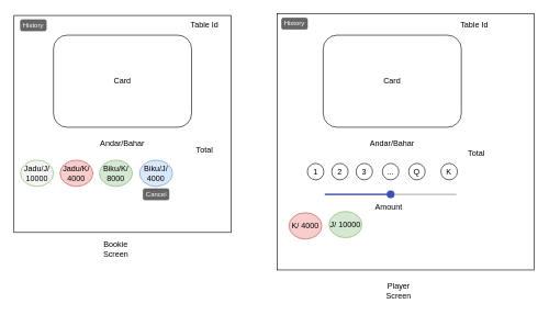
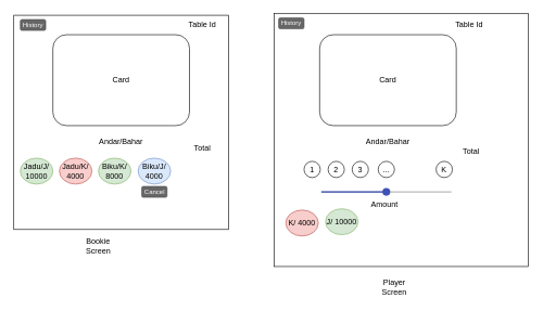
  <mxCell id="0" />
  <mxCell id="1" parent="0" />
  <mxCell id="2" value="" style="whiteSpace=wrap;html=1;aspect=fixed;" vertex="1" parent="1"><mxGeometry x="20" y="23" width="330" height="330" as="geometry" /></mxCell>
  <mxCell id="3" value="Card" style="rounded=1;whiteSpace=wrap;html=1;" vertex="1" parent="1"><mxGeometry x="80" y="53" width="210" height="140" as="geometry" /></mxCell>
  <mxCell id="4" value="Andar/Bahar" style="text;html=1;strokeColor=none;fillColor=none;align=center;verticalAlign=middle;whiteSpace=wrap;rounded=0;" vertex="1" parent="1"><mxGeometry x="155" y="203" width="60" height="30" as="geometry" /></mxCell>
  <mxCell id="5" value="Table Id" style="text;html=1;strokeColor=none;fillColor=none;align=center;verticalAlign=middle;whiteSpace=wrap;rounded=0;" vertex="1" parent="1"><mxGeometry x="280" y="23" width="60" height="30" as="geometry" /></mxCell>
- <mxCell id="6" value="Jadu/J/ 10000" style="ellipse;whiteSpace=wrap;html=1;fillColor=#f5f5f5;strokeColor=#82b366;" vertex="1" parent="1"><mxGeometry x="30" y="243" width="50" height="40" as="geometry" /></mxCell>
+ <mxCell id="6" value="Jadu/J/ 10000" style="ellipse;whiteSpace=wrap;html=1;fillColor=#d5e8d4;strokeColor=#82b366;" vertex="1" parent="1"><mxGeometry x="30" y="243" width="50" height="40" as="geometry" /></mxCell>
  <mxCell id="7" value="Jadu/K/ 4000" style="ellipse;whiteSpace=wrap;html=1;fillColor=#f8cecc;strokeColor=#b85450;" vertex="1" parent="1"><mxGeometry x="90" y="243" width="50" height="40" as="geometry" /></mxCell>
  <mxCell id="8" value="Biku/K/ 8000" style="ellipse;whiteSpace=wrap;html=1;fillColor=#d5e8d4;strokeColor=#82b366;" vertex="1" parent="1"><mxGeometry x="150" y="243" width="50" height="40" as="geometry" /></mxCell>
  <mxCell id="9" value="Total" style="text;html=1;strokeColor=none;fillColor=none;align=center;verticalAlign=middle;whiteSpace=wrap;rounded=0;" vertex="1" parent="1"><mxGeometry x="280" y="213" width="60" height="30" as="geometry" /></mxCell>
- <mxCell id="10" value="Bookie Screen" style="text;html=1;strokeColor=none;fillColor=none;align=center;verticalAlign=middle;whiteSpace=wrap;rounded=0;" vertex="1" parent="1"><mxGeometry x="145" y="363" width="60" height="30" as="geometry" /></mxCell>
+ <mxCell id="10" value="Bookie Screen" style="text;html=1;strokeColor=none;fillColor=none;align=center;verticalAlign=middle;whiteSpace=wrap;rounded=0;" vertex="1" parent="1"><mxGeometry x="120" y="363" width="60" height="30" as="geometry" /></mxCell>
  <mxCell id="11" value="" style="whiteSpace=wrap;html=1;aspect=fixed;" vertex="1" parent="1"><mxGeometry x="420.5" y="20" width="390" height="390" as="geometry" /></mxCell>
  <mxCell id="12" value="Player Screen" style="text;html=1;strokeColor=none;fillColor=none;align=center;verticalAlign=middle;whiteSpace=wrap;rounded=0;" vertex="1" parent="1"><mxGeometry x="575" y="427" width="60" height="30" as="geometry" /></mxCell>
  <mxCell id="13" value="Card" style="rounded=1;whiteSpace=wrap;html=1;" vertex="1" parent="1"><mxGeometry x="490" y="53" width="210" height="140" as="geometry" /></mxCell>
  <mxCell id="14" value="Andar/Bahar" style="text;html=1;strokeColor=none;fillColor=none;align=center;verticalAlign=middle;whiteSpace=wrap;rounded=0;" vertex="1" parent="1"><mxGeometry x="565" y="203" width="60" height="30" as="geometry" /></mxCell>
  <mxCell id="15" value="Table Id" style="text;html=1;strokeColor=none;fillColor=none;align=center;verticalAlign=middle;whiteSpace=wrap;rounded=0;" vertex="1" parent="1"><mxGeometry x="690" y="23" width="60" height="30" as="geometry" /></mxCell>
  <mxCell id="16" value="1" style="ellipse;whiteSpace=wrap;html=1;aspect=fixed;" vertex="1" parent="1"><mxGeometry x="466" y="248" width="25" height="25" as="geometry" /></mxCell>
  <mxCell id="17" value="2" style="ellipse;whiteSpace=wrap;html=1;aspect=fixed;" vertex="1" parent="1"><mxGeometry x="503" y="248" width="25" height="25" as="geometry" /></mxCell>
  <mxCell id="18" value="3" style="ellipse;whiteSpace=wrap;html=1;aspect=fixed;" vertex="1" parent="1"><mxGeometry x="540" y="248" width="25" height="25" as="geometry" /></mxCell>
  <mxCell id="19" value="..." style="ellipse;whiteSpace=wrap;html=1;aspect=fixed;" vertex="1" parent="1"><mxGeometry x="580" y="248" width="25" height="25" as="geometry" /></mxCell>
- <mxCell id="20" value="Q" style="ellipse;whiteSpace=wrap;html=1;aspect=fixed;" vertex="1" parent="1"><mxGeometry x="620" y="248" width="25" height="25" as="geometry" /></mxCell>
  <mxCell id="21" value="K" style="ellipse;whiteSpace=wrap;html=1;aspect=fixed;" vertex="1" parent="1"><mxGeometry x="669" y="248" width="25" height="25" as="geometry" /></mxCell>
  <mxCell id="22" value="" style="dashed=0;verticalLabelPosition=bottom;verticalAlign=top;align=center;shape=mxgraph.gmdl.slider2;barPos=50;strokeColor=#3F51B5;opacity=100;strokeWidth=2;fillColor=#3F51B5;handleSize=10;shadow=0;" vertex="1" parent="1"><mxGeometry x="492.5" y="290" width="200" height="10" as="geometry" /></mxCell>
  <mxCell id="23" value="Amount" style="text;html=1;strokeColor=none;fillColor=none;align=center;verticalAlign=middle;whiteSpace=wrap;rounded=0;" vertex="1" parent="1"><mxGeometry x="560" y="300" width="60" height="30" as="geometry" /></mxCell>
  <mxCell id="24" value="Total" style="text;html=1;strokeColor=none;fillColor=none;align=center;verticalAlign=middle;whiteSpace=wrap;rounded=0;" vertex="1" parent="1"><mxGeometry x="692.5" y="218" width="60" height="30" as="geometry" /></mxCell>
  <mxCell id="25" value="K/ 4000" style="ellipse;whiteSpace=wrap;html=1;fillColor=#f8cecc;strokeColor=#b85450;" vertex="1" parent="1"><mxGeometry x="438" y="323" width="50" height="40" as="geometry" /></mxCell>
  <mxCell id="26" value="J/ 10000" style="ellipse;whiteSpace=wrap;html=1;fillColor=#d5e8d4;strokeColor=#82b366;" vertex="1" parent="1"><mxGeometry x="499" y="321" width="50" height="40" as="geometry" /></mxCell>
  <mxCell id="27" value="Biku/J/ 4000" style="ellipse;whiteSpace=wrap;html=1;fillColor=#dae8fc;strokeColor=#6c8ebf;" vertex="1" parent="1"><mxGeometry x="211" y="243" width="50" height="40" as="geometry" /></mxCell>
  <mxCell id="28" value="Cancel" style="rounded=1;html=1;shadow=0;dashed=0;whiteSpace=wrap;fontSize=10;fillColor=#666666;align=center;strokeColor=#4D4D4D;fontColor=#ffffff;" vertex="1" parent="1"><mxGeometry x="216.5" y="286.56" width="39" height="16.88" as="geometry" /></mxCell>
  <mxCell id="29" value="History" style="rounded=1;html=1;shadow=0;dashed=0;whiteSpace=wrap;fontSize=10;fillColor=#666666;align=center;strokeColor=#4D4D4D;fontColor=#ffffff;" vertex="1" parent="1"><mxGeometry x="30" y="29.56" width="39" height="16.88" as="geometry" /></mxCell>
  <mxCell id="30" value="History" style="rounded=1;html=1;shadow=0;dashed=0;whiteSpace=wrap;fontSize=10;fillColor=#666666;align=center;strokeColor=#4D4D4D;fontColor=#ffffff;" vertex="1" parent="1"><mxGeometry x="427" y="27" width="39" height="16.88" as="geometry" /></mxCell>
